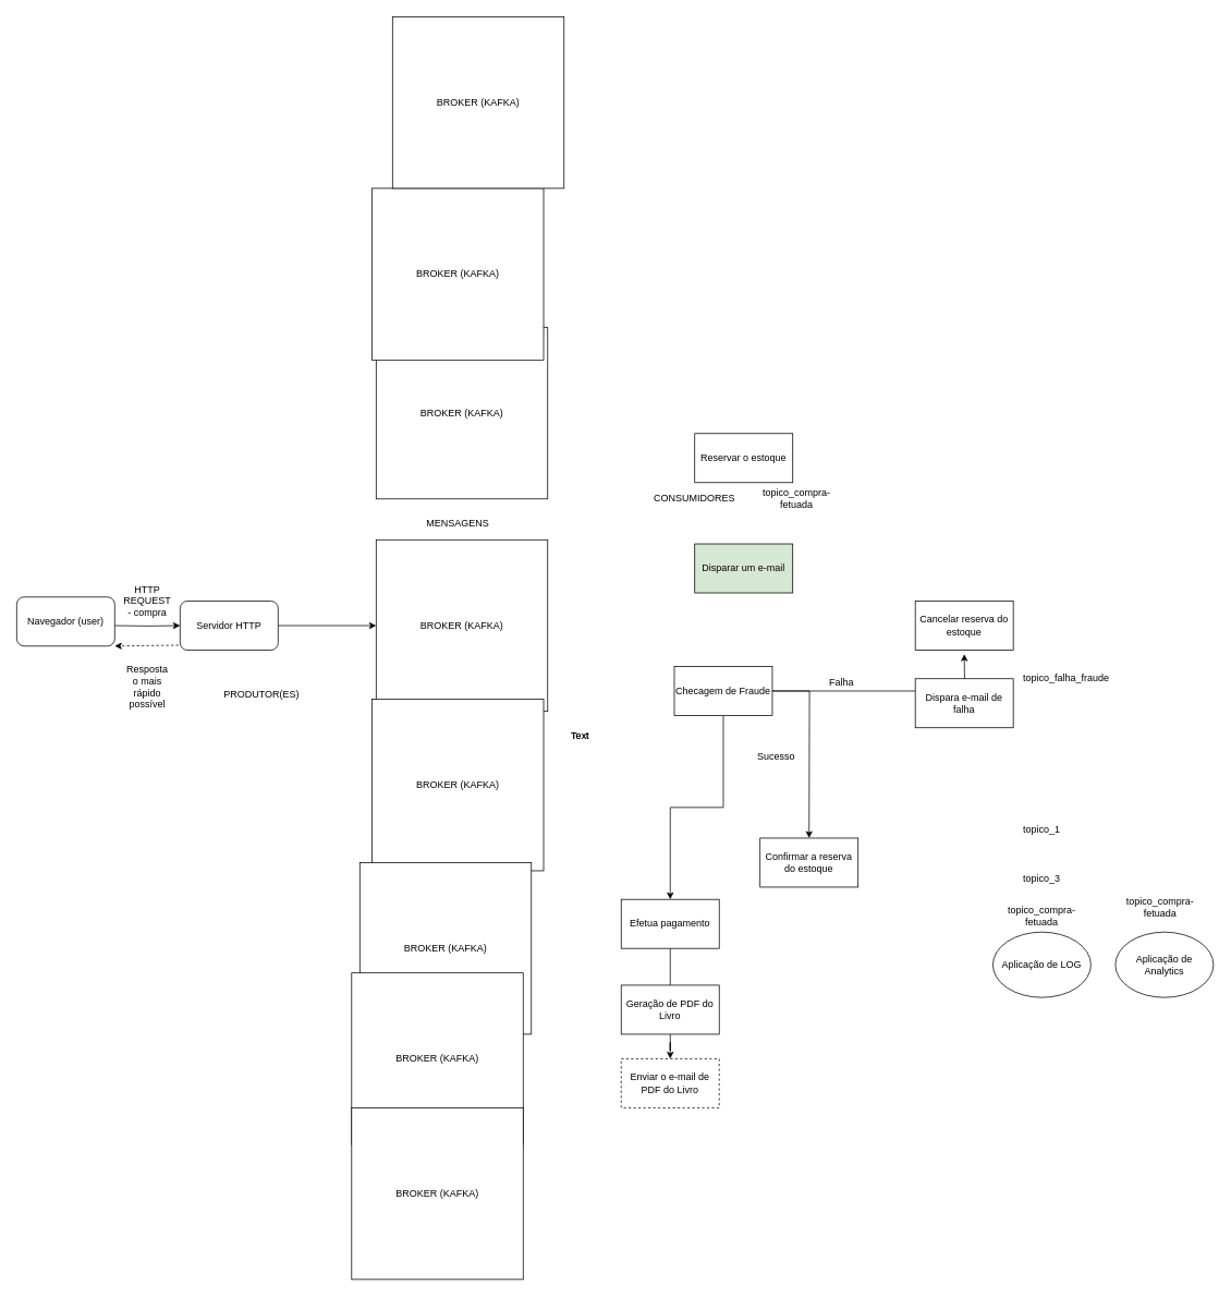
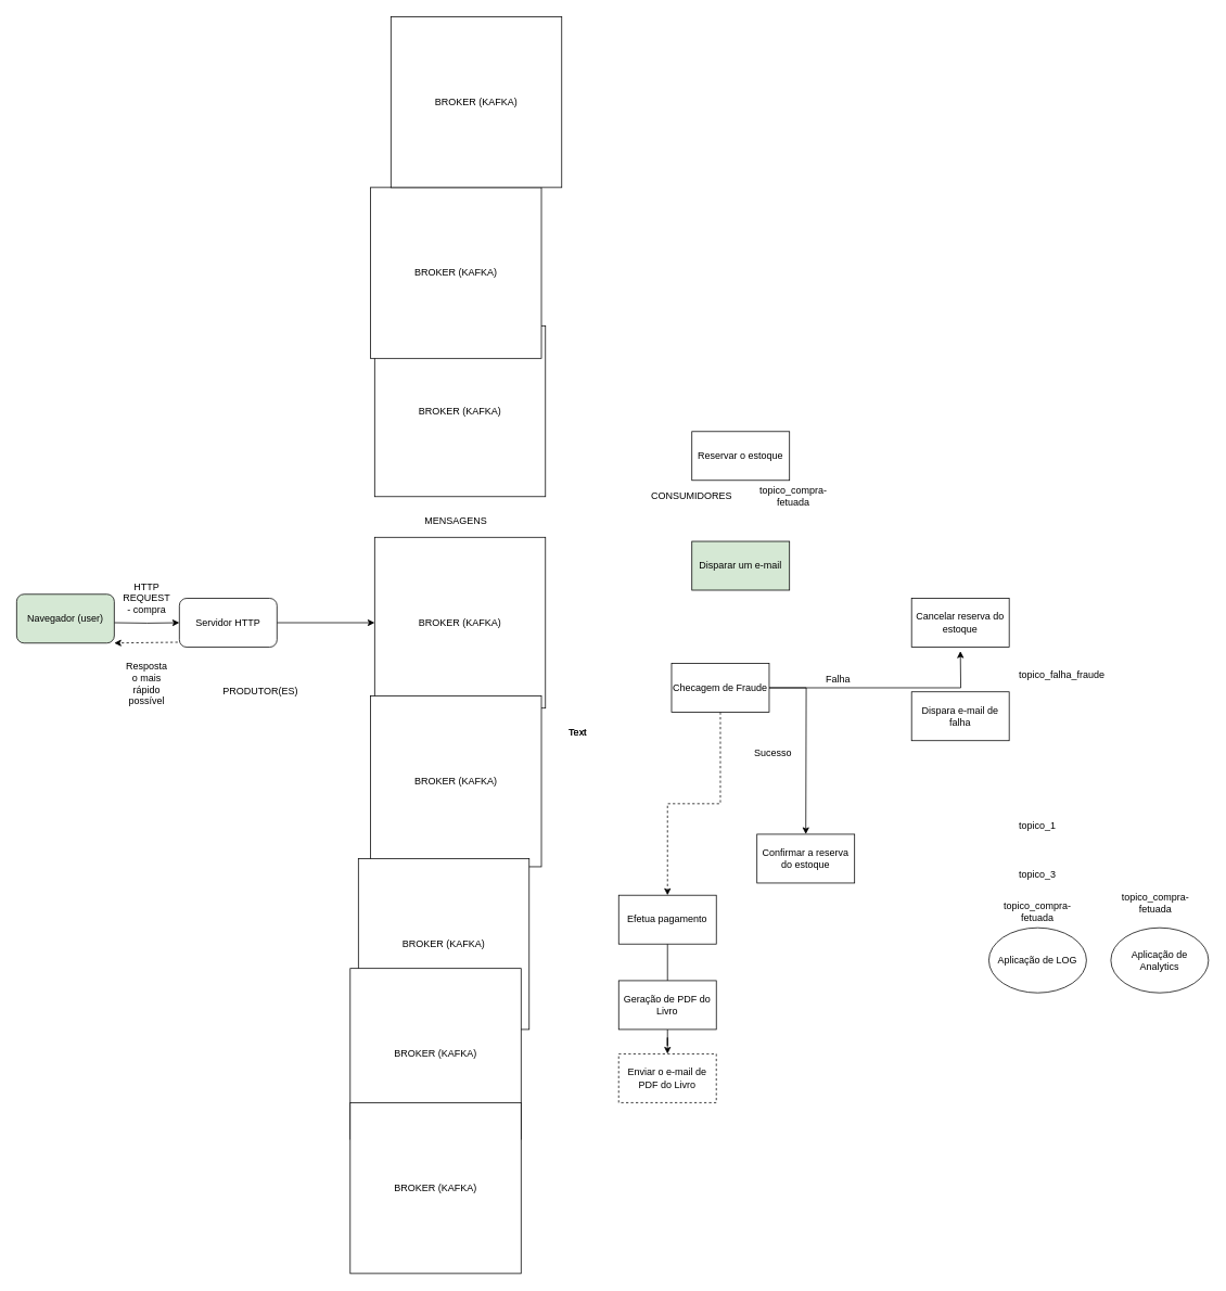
  <mxCell id="0" />
  <mxCell id="1" parent="0" />
  <mxCell id="2" value="" style="edgeStyle=orthogonalEdgeStyle;rounded=0;orthogonalLoop=1;jettySize=auto;html=1;" parent="1" target="5" edge="1"><mxGeometry relative="1" as="geometry"><mxPoint x="140" y="765" as="sourcePoint" /></mxGeometry></mxCell>
- <mxCell id="3" value="Navegador (user)" style="rounded=1;whiteSpace=wrap;html=1;" parent="1" vertex="1"><mxGeometry x="20" y="730" width="120" height="60" as="geometry" /></mxCell>
+ <mxCell id="3" value="Navegador (user)" style="rounded=1;whiteSpace=wrap;html=1;fillColor=#d5e8d4;" parent="1" vertex="1"><mxGeometry x="20" y="730" width="120" height="60" as="geometry" /></mxCell>
  <mxCell id="4" style="edgeStyle=orthogonalEdgeStyle;rounded=0;orthogonalLoop=1;jettySize=auto;html=1;" edge="1" parent="1" source="5" target="25"><mxGeometry relative="1" as="geometry" /></mxCell>
  <mxCell id="5" value="Servidor HTTP" style="rounded=1;whiteSpace=wrap;html=1;" parent="1" vertex="1"><mxGeometry x="220" y="735" width="120" height="60" as="geometry" /></mxCell>
  <mxCell id="6" value="HTTP REQUEST - compra" style="text;html=1;strokeColor=none;fillColor=none;align=center;verticalAlign=middle;whiteSpace=wrap;rounded=0;" parent="1" vertex="1"><mxGeometry x="160" y="725" width="40" height="20" as="geometry" /></mxCell>
  <mxCell id="7" value="Disparar um e-mail" style="rounded=0;whiteSpace=wrap;html=1;fillColor=#d5e8d4;" parent="1" vertex="1"><mxGeometry x="850" y="665" width="120" height="60" as="geometry" /></mxCell>
  <mxCell id="8" value="" style="endArrow=classic;html=1;exitX=-0.017;exitY=0.9;exitDx=0;exitDy=0;exitPerimeter=0;entryX=1;entryY=1;entryDx=0;entryDy=0;dashed=1;" parent="1" source="5" target="3" edge="1"><mxGeometry width="50" height="50" relative="1" as="geometry"><mxPoint x="190" y="840" as="sourcePoint" /><mxPoint x="240" y="790" as="targetPoint" /></mxGeometry></mxCell>
  <mxCell id="9" value="Resposta o mais rápido possível&lt;br&gt;" style="text;html=1;strokeColor=none;fillColor=none;align=center;verticalAlign=middle;whiteSpace=wrap;rounded=0;" parent="1" vertex="1"><mxGeometry x="160" y="830" width="40" height="20" as="geometry" /></mxCell>
- <mxCell id="10" value="" style="edgeStyle=orthogonalEdgeStyle;rounded=0;orthogonalLoop=1;jettySize=auto;html=1;" parent="1" source="13" target="16" edge="1"><mxGeometry relative="1" as="geometry" /></mxCell>
+ <mxCell id="10" value="" style="edgeStyle=orthogonalEdgeStyle;rounded=0;orthogonalLoop=1;jettySize=auto;html=1;dashed=1;" parent="1" source="13" target="16" edge="1"><mxGeometry relative="1" as="geometry" /></mxCell>
  <mxCell id="11" style="edgeStyle=orthogonalEdgeStyle;rounded=0;orthogonalLoop=1;jettySize=auto;html=1;" parent="1" source="13" edge="1"><mxGeometry relative="1" as="geometry"><mxPoint x="1180" y="800" as="targetPoint" /></mxGeometry></mxCell>
  <mxCell id="12" style="edgeStyle=orthogonalEdgeStyle;rounded=0;orthogonalLoop=1;jettySize=auto;html=1;" parent="1" source="13" edge="1"><mxGeometry relative="1" as="geometry"><mxPoint x="990" y="1025" as="targetPoint" /></mxGeometry></mxCell>
  <mxCell id="13" value="Checagem de Fraude" style="rounded=0;whiteSpace=wrap;html=1;" parent="1" vertex="1"><mxGeometry x="825" y="815" width="120" height="60" as="geometry" /></mxCell>
- <mxCell id="14" value="Dispara e-mail de falha" style="rounded=0;whiteSpace=wrap;html=1;" parent="1" vertex="1"><mxGeometry x="1120" y="830" width="120" height="60" as="geometry" /></mxCell>
+ <mxCell id="14" value="Dispara e-mail de falha" style="rounded=0;whiteSpace=wrap;html=1;" parent="1" vertex="1"><mxGeometry x="1120" y="850" width="120" height="60" as="geometry" /></mxCell>
  <mxCell id="15" value="" style="edgeStyle=orthogonalEdgeStyle;rounded=0;orthogonalLoop=1;jettySize=auto;html=1;endArrow=none;" parent="1" source="16" target="20" edge="1"><mxGeometry relative="1" as="geometry" /></mxCell>
  <mxCell id="16" value="Efetua pagamento" style="rounded=0;whiteSpace=wrap;html=1;" parent="1" vertex="1"><mxGeometry x="760" y="1100" width="120" height="60" as="geometry" /></mxCell>
  <mxCell id="17" value="Sucesso" style="text;html=1;strokeColor=none;fillColor=none;align=center;verticalAlign=middle;whiteSpace=wrap;rounded=0;" parent="1" vertex="1"><mxGeometry x="930" y="915" width="40" height="20" as="geometry" /></mxCell>
  <mxCell id="18" value="Falha" style="text;html=1;strokeColor=none;fillColor=none;align=center;verticalAlign=middle;whiteSpace=wrap;rounded=0;" parent="1" vertex="1"><mxGeometry x="1010" y="825" width="40" height="20" as="geometry" /></mxCell>
  <mxCell id="19" value="" style="edgeStyle=orthogonalEdgeStyle;rounded=0;orthogonalLoop=1;jettySize=auto;html=1;" parent="1" source="20" target="21" edge="1"><mxGeometry relative="1" as="geometry" /></mxCell>
  <mxCell id="20" value="Geração de PDF do Livro" style="rounded=0;whiteSpace=wrap;html=1;" parent="1" vertex="1"><mxGeometry x="760" y="1205" width="120" height="60" as="geometry" /></mxCell>
  <mxCell id="21" value="Enviar o e-mail de PDF do Livro" style="rounded=0;whiteSpace=wrap;html=1;dashed=1;" parent="1" vertex="1"><mxGeometry x="760" y="1295" width="120" height="60" as="geometry" /></mxCell>
  <mxCell id="22" value="Reservar o estoque" style="rounded=0;whiteSpace=wrap;html=1;" parent="1" vertex="1"><mxGeometry x="850" y="530" width="120" height="60" as="geometry" /></mxCell>
  <mxCell id="23" value="Cancelar reserva do estoque" style="rounded=0;whiteSpace=wrap;html=1;" parent="1" vertex="1"><mxGeometry x="1120" y="735" width="120" height="60" as="geometry" /></mxCell>
  <mxCell id="24" value="Confirmar a reserva do estoque" style="rounded=0;whiteSpace=wrap;html=1;" parent="1" vertex="1"><mxGeometry x="930" y="1025" width="120" height="60" as="geometry" /></mxCell>
  <mxCell id="25" value="BROKER (KAFKA)" style="whiteSpace=wrap;html=1;aspect=fixed;" vertex="1" parent="1"><mxGeometry x="460" y="660" width="210" height="210" as="geometry" /></mxCell>
  <mxCell id="26" value="PRODUTOR(ES)" style="text;html=1;strokeColor=none;fillColor=none;align=center;verticalAlign=middle;whiteSpace=wrap;rounded=0;" vertex="1" parent="1"><mxGeometry x="300" y="840" width="40" height="20" as="geometry" /></mxCell>
  <mxCell id="27" value="MENSAGENS" style="text;html=1;strokeColor=none;fillColor=none;align=center;verticalAlign=middle;whiteSpace=wrap;rounded=0;" vertex="1" parent="1"><mxGeometry x="540" y="630" width="40" height="20" as="geometry" /></mxCell>
  <mxCell id="28" value="CONSUMIDORES" style="text;html=1;strokeColor=none;fillColor=none;align=center;verticalAlign=middle;whiteSpace=wrap;rounded=0;" vertex="1" parent="1"><mxGeometry x="830" y="600" width="40" height="20" as="geometry" /></mxCell>
  <mxCell id="29" value="Text" style="text;html=1;strokeColor=none;fillColor=none;align=center;verticalAlign=middle;whiteSpace=wrap;rounded=0;" vertex="1" parent="1"><mxGeometry x="690" y="890" width="40" height="20" as="geometry" /></mxCell>
  <mxCell id="30" value="Text" style="text;html=1;strokeColor=none;fillColor=none;align=center;verticalAlign=middle;whiteSpace=wrap;rounded=0;" vertex="1" parent="1"><mxGeometry x="690" y="890" width="40" height="20" as="geometry" /></mxCell>
  <mxCell id="31" value="topico_compra-fetuada" style="text;html=1;strokeColor=none;fillColor=none;align=center;verticalAlign=middle;whiteSpace=wrap;rounded=0;" vertex="1" parent="1"><mxGeometry x="920" y="600" width="110" height="20" as="geometry" /></mxCell>
  <mxCell id="32" value="Aplicação de LOG" style="ellipse;whiteSpace=wrap;html=1;" vertex="1" parent="1"><mxGeometry x="1215" y="1140" width="120" height="80" as="geometry" /></mxCell>
  <mxCell id="33" value="Aplicação de Analytics" style="ellipse;whiteSpace=wrap;html=1;" vertex="1" parent="1"><mxGeometry x="1365" y="1140" width="120" height="80" as="geometry" /></mxCell>
  <mxCell id="34" value="topico_compra-fetuada" style="text;html=1;strokeColor=none;fillColor=none;align=center;verticalAlign=middle;whiteSpace=wrap;rounded=0;" vertex="1" parent="1"><mxGeometry x="1220" y="1110" width="110" height="20" as="geometry" /></mxCell>
  <mxCell id="35" value="topico_compra-fetuada" style="text;html=1;strokeColor=none;fillColor=none;align=center;verticalAlign=middle;whiteSpace=wrap;rounded=0;" vertex="1" parent="1"><mxGeometry x="1365" y="1100" width="110" height="20" as="geometry" /></mxCell>
  <mxCell id="36" value="topico_falha_fraude" style="text;html=1;strokeColor=none;fillColor=none;align=center;verticalAlign=middle;whiteSpace=wrap;rounded=0;" vertex="1" parent="1"><mxGeometry x="1250" y="820" width="110" height="20" as="geometry" /></mxCell>
  <mxCell id="37" value="BROKER (KAFKA)" style="whiteSpace=wrap;html=1;aspect=fixed;" vertex="1" parent="1"><mxGeometry x="455" y="855" width="210" height="210" as="geometry" /></mxCell>
  <mxCell id="38" value="BROKER (KAFKA)" style="whiteSpace=wrap;html=1;aspect=fixed;" vertex="1" parent="1"><mxGeometry x="440" y="1055" width="210" height="210" as="geometry" /></mxCell>
  <mxCell id="39" value="BROKER (KAFKA)" style="whiteSpace=wrap;html=1;aspect=fixed;" vertex="1" parent="1"><mxGeometry x="430" y="1190" width="210" height="210" as="geometry" /></mxCell>
  <mxCell id="40" value="BROKER (KAFKA)" style="whiteSpace=wrap;html=1;aspect=fixed;" vertex="1" parent="1"><mxGeometry x="430" y="1355" width="210" height="210" as="geometry" /></mxCell>
  <mxCell id="41" value="BROKER (KAFKA)" style="whiteSpace=wrap;html=1;aspect=fixed;" vertex="1" parent="1"><mxGeometry x="460" y="400" width="210" height="210" as="geometry" /></mxCell>
  <mxCell id="42" value="BROKER (KAFKA)" style="whiteSpace=wrap;html=1;aspect=fixed;" vertex="1" parent="1"><mxGeometry x="455" y="230" width="210" height="210" as="geometry" /></mxCell>
  <mxCell id="43" value="BROKER (KAFKA)" style="whiteSpace=wrap;html=1;aspect=fixed;" vertex="1" parent="1"><mxGeometry x="480" y="20" width="210" height="210" as="geometry" /></mxCell>
  <mxCell id="44" value="topico_3" style="text;html=1;strokeColor=none;fillColor=none;align=center;verticalAlign=middle;whiteSpace=wrap;rounded=0;" vertex="1" parent="1"><mxGeometry x="1220" y="1065" width="110" height="20" as="geometry" /></mxCell>
  <mxCell id="45" value="topico_1" style="text;html=1;strokeColor=none;fillColor=none;align=center;verticalAlign=middle;whiteSpace=wrap;rounded=0;" vertex="1" parent="1"><mxGeometry x="1220" y="1005" width="110" height="20" as="geometry" /></mxCell>
